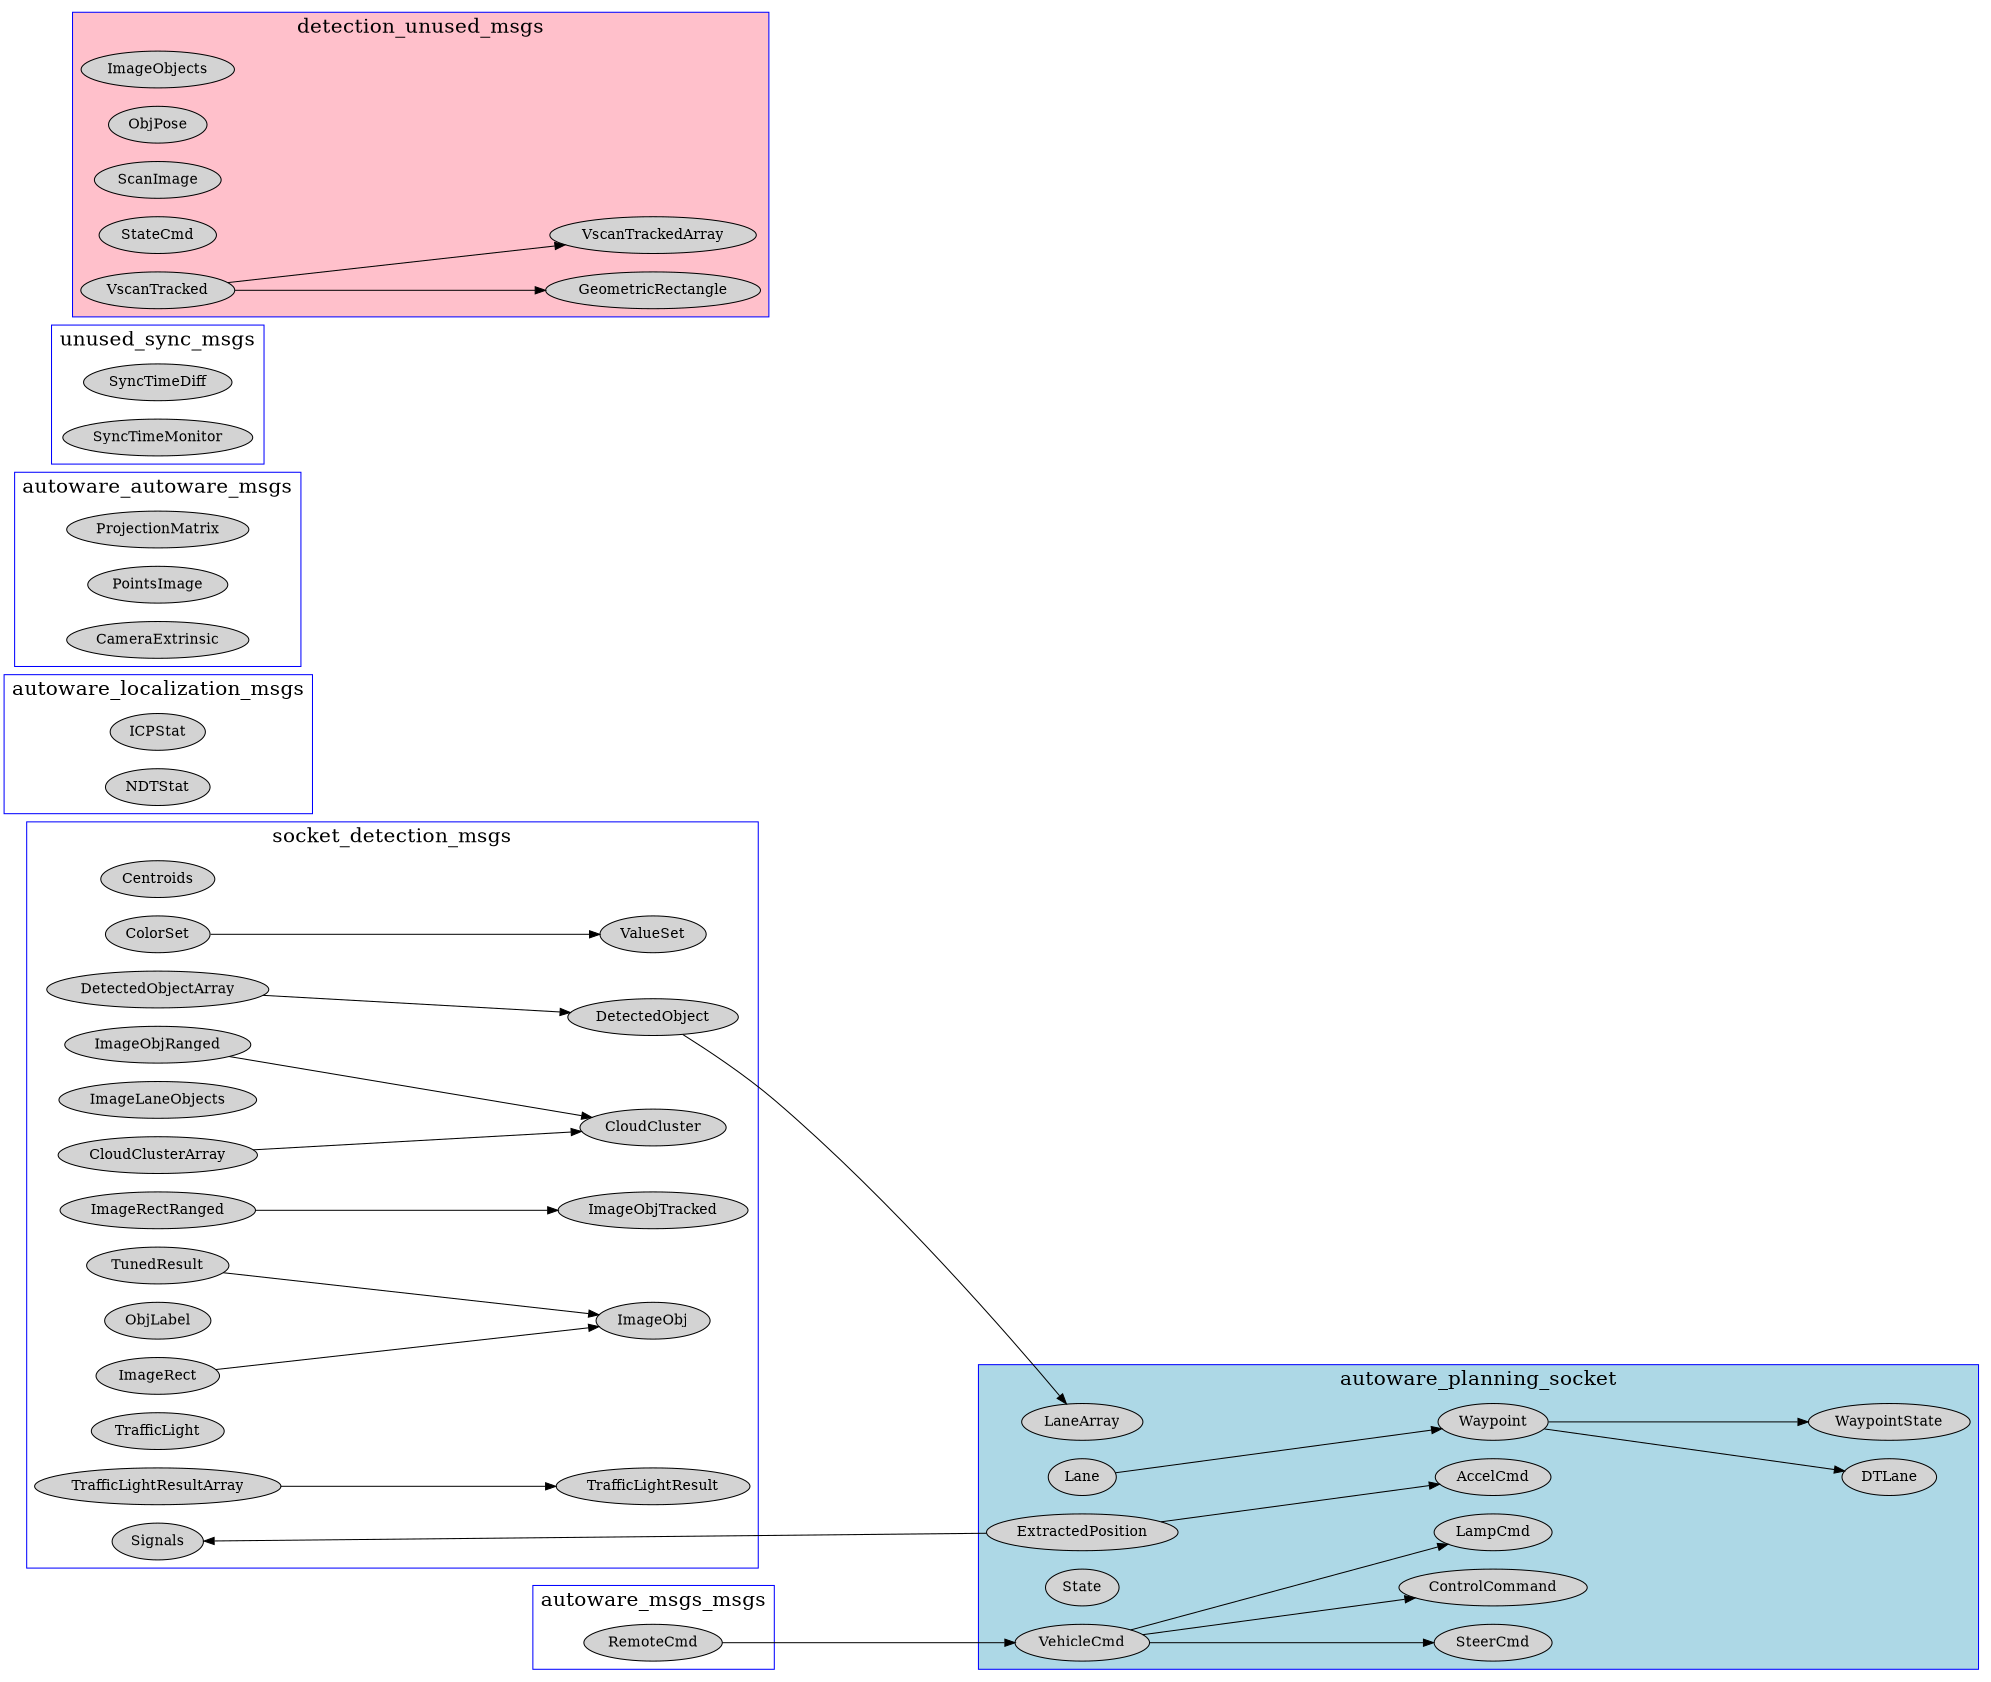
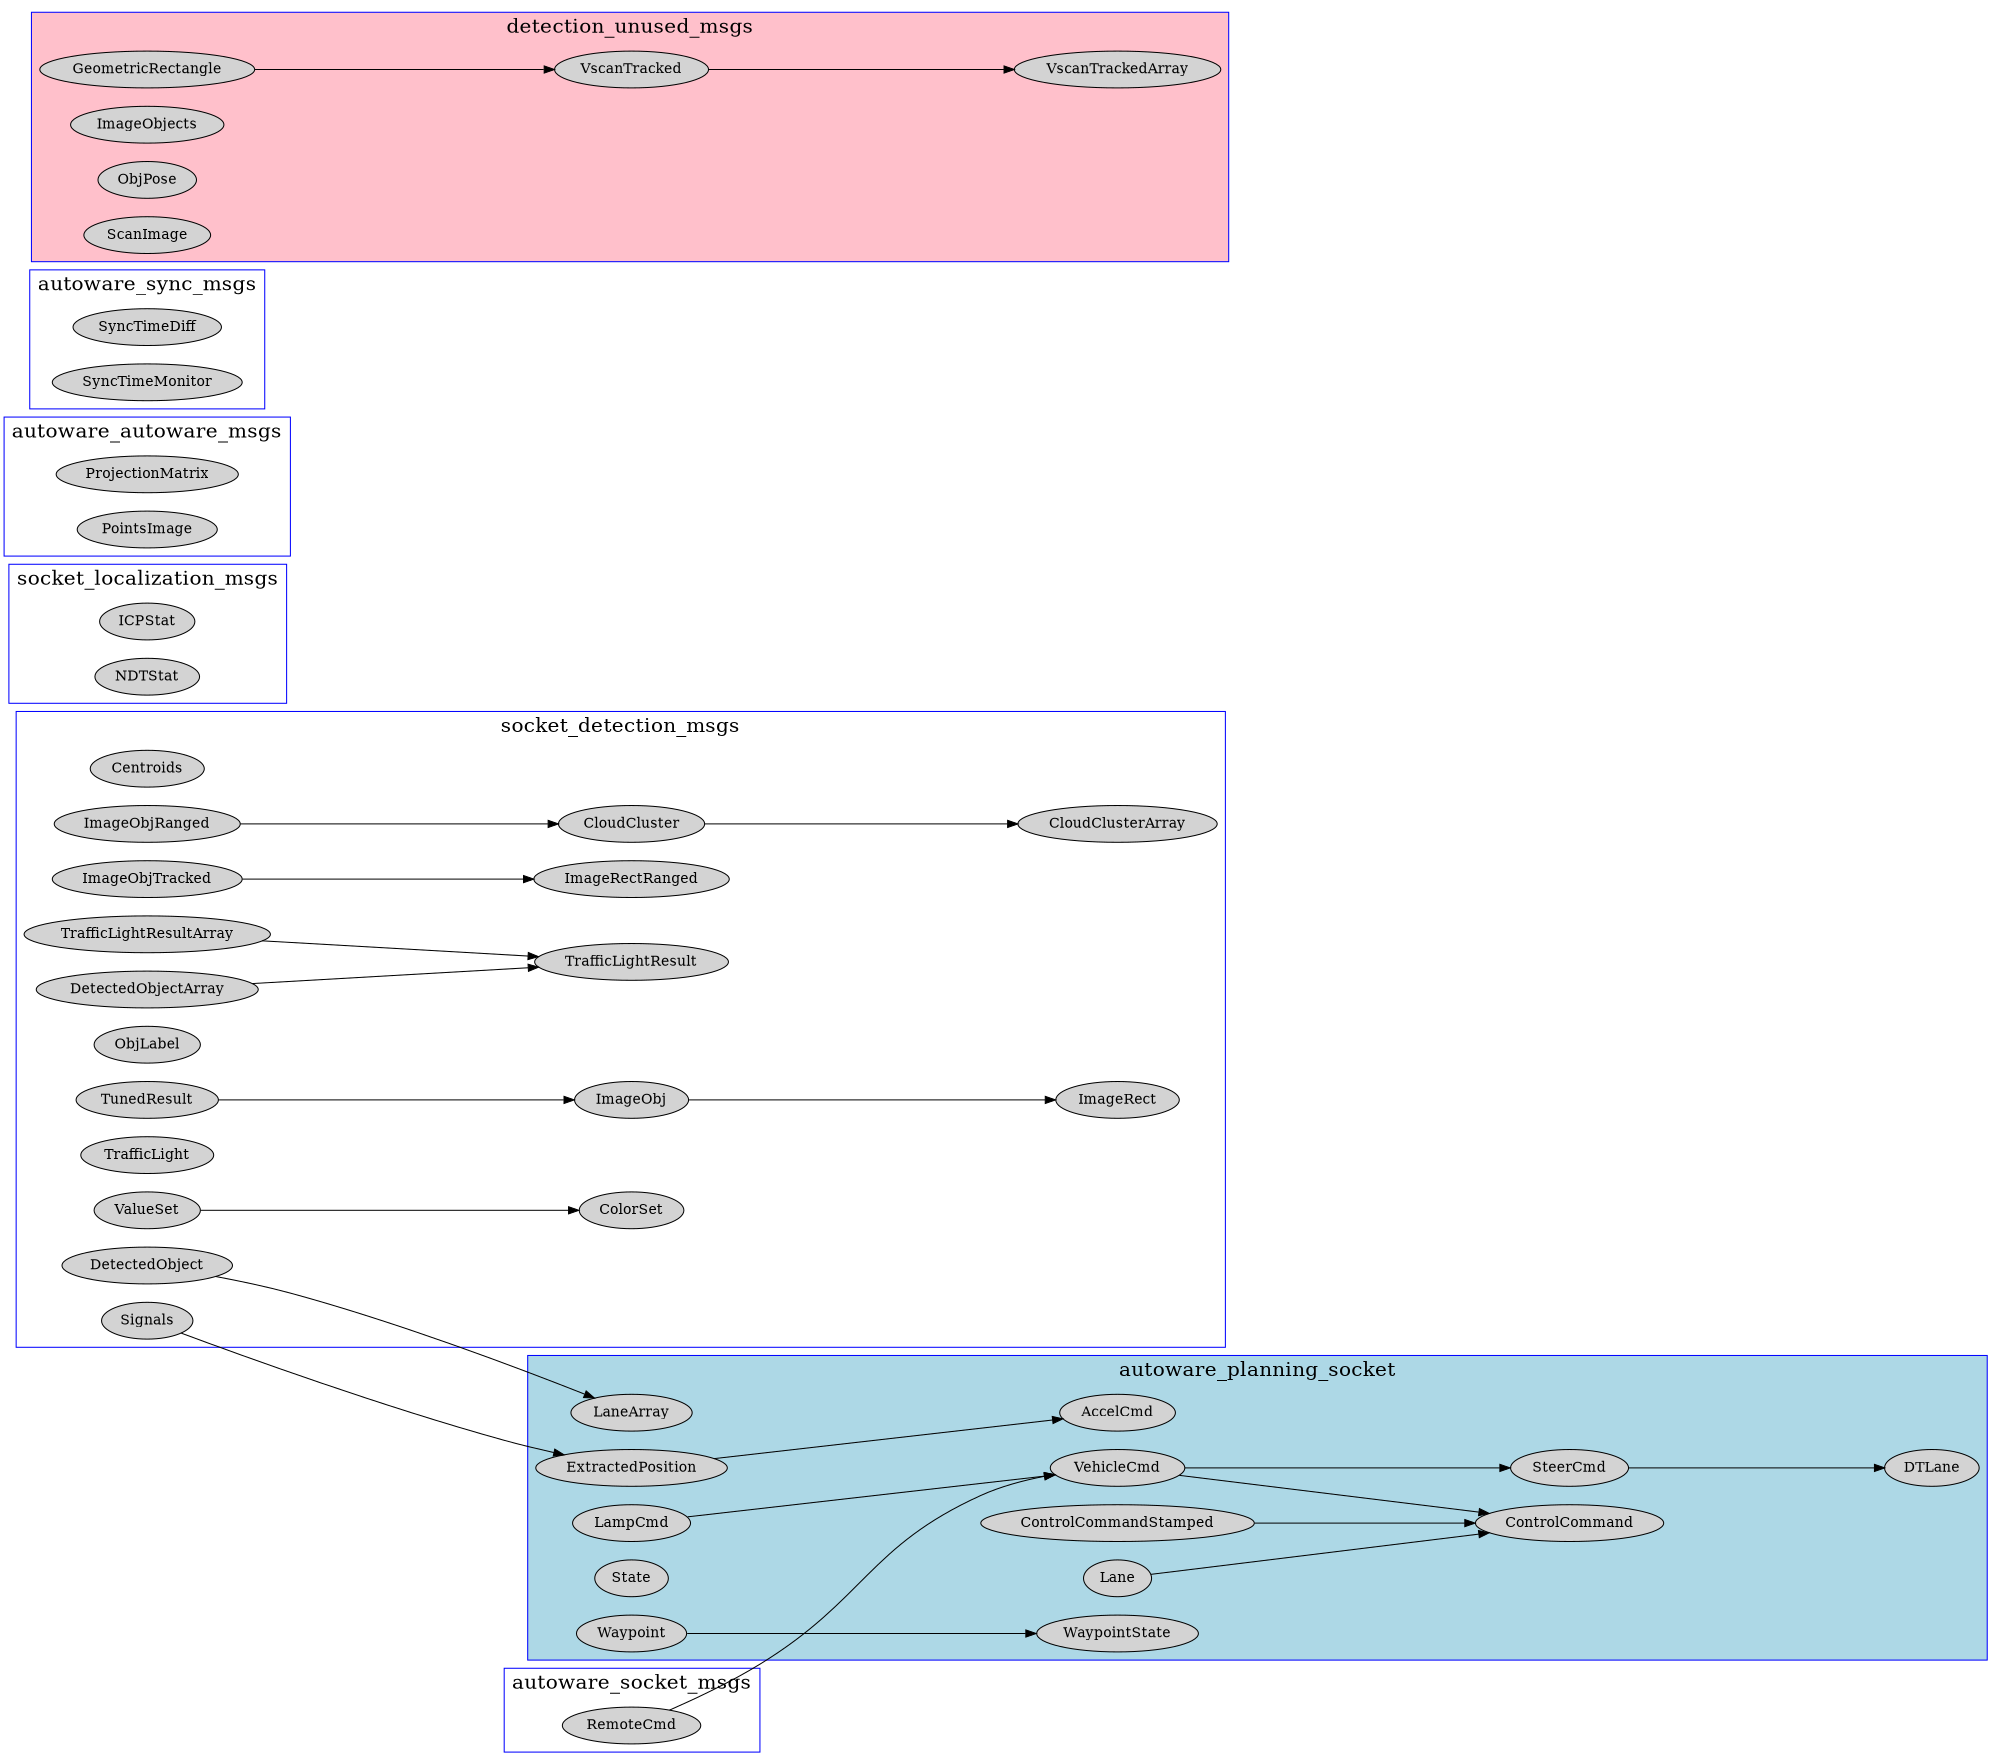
  digraph {
    compound=true
    fontsize=20
    rankdir=LR
    ranksep=3
    node [style=filled]
    Centroids
    CloudCluster
    CloudClusterArray
    ColorSet
    DetectedObject
    DetectedObjectArray
-   ImageLaneObjects
    ImageObj
    ImageObjRanged
    ImageObjTracked
    ImageRect
    ImageRectRanged
    ObjLabel
    Signals
    TrafficLight
    TrafficLightResult
    TrafficLightResultArray
    TunedResult
    ValueSet
    ICPStat
    NDTStat
    AccelCmd
    ControlCommand
+   ControlCommandStamped
    DTLane
    ExtractedPosition
    LampCmd
    Lane
    LaneArray
    State
    SteerCmd
    VehicleCmd
    Waypoint
    WaypointState
    ProjectionMatrix
    PointsImage
-   CameraExtrinsic
    RemoteCmd
    SyncTimeDiff
    SyncTimeMonitor
    GeometricRectangle
    ImageObjects
    ObjPose
    ScanImage
-   StateCmd
    VscanTracked
    VscanTrackedArray
    subgraph cluster_1 {
      color=blue
      label=socket_detection_msgs
      Centroids
      CloudCluster
      CloudClusterArray
      ColorSet
      DetectedObject
      DetectedObjectArray
-     ImageLaneObjects
      ImageObj
      ImageObjRanged
      ImageObjTracked
      ImageRect
      ImageRectRanged
      ObjLabel
      Signals
      TrafficLight
      TrafficLightResult
      TrafficLightResultArray
      TunedResult
      ValueSet
    }
    subgraph cluster_2 {
      color=blue
-     label=autoware_localization_msgs
+     label=socket_localization_msgs
      ICPStat
      NDTStat
    }
    subgraph cluster_3 {
      color=blue
      fillcolor=lightblue
      label=autoware_planning_socket
      style=filled
      AccelCmd
      ControlCommand
+     ControlCommandStamped
      DTLane
      ExtractedPosition
      LampCmd
      Lane
      LaneArray
      State
      SteerCmd
      VehicleCmd
      Waypoint
      WaypointState
    }
    subgraph cluster_4 {
      color=blue
      label=autoware_autoware_msgs
      ProjectionMatrix
      PointsImage
-     CameraExtrinsic
    }
    subgraph cluster_5 {
      color=blue
-     label=autoware_msgs_msgs
+     label=autoware_socket_msgs
      RemoteCmd
    }
    subgraph cluster_6 {
      color=blue
-     label=unused_sync_msgs
+     label=autoware_sync_msgs
      SyncTimeDiff
      SyncTimeMonitor
    }
    subgraph cluster_7 {
      color=blue
      fillcolor=pink
      label=detection_unused_msgs
      style=filled
      GeometricRectangle
      ImageObjects
      ObjPose
      ScanImage
-     StateCmd
      VscanTracked
      VscanTrackedArray
    }
-   CloudClusterArray -> CloudCluster
-   ColorSet -> ValueSet
+   CloudCluster -> CloudClusterArray
+   ValueSet -> ColorSet
    DetectedObject -> LaneArray
-   DetectedObjectArray -> DetectedObject
-   ImageRect -> ImageObj
+   DetectedObjectArray -> TrafficLightResult
+   ImageObj -> ImageRect
    ImageObjRanged -> CloudCluster
-   ImageRectRanged -> ImageObjTracked
-   ExtractedPosition -> Signals
+   ImageObjTracked -> ImageRectRanged
+   Signals -> ExtractedPosition
    TrafficLightResultArray -> TrafficLightResult
    TunedResult -> ImageObj
+   ControlCommandStamped -> ControlCommand
    ExtractedPosition -> AccelCmd
-   Lane -> Waypoint
+   Lane -> ControlCommand
    VehicleCmd -> ControlCommand
-   VehicleCmd -> LampCmd
+   LampCmd -> VehicleCmd
    VehicleCmd -> SteerCmd
-   Waypoint -> DTLane
+   SteerCmd -> DTLane
    Waypoint -> WaypointState
    RemoteCmd -> VehicleCmd
-   VscanTracked -> GeometricRectangle
+   GeometricRectangle -> VscanTracked
    VscanTracked -> VscanTrackedArray
  }
